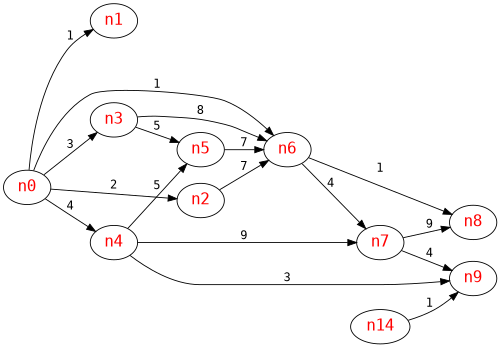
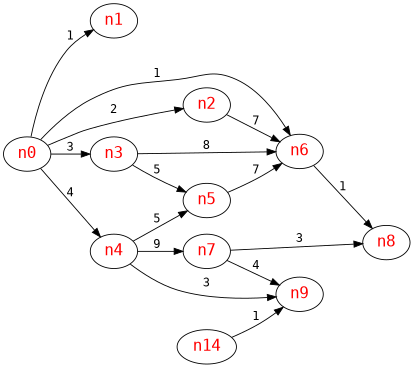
  digraph {
    fontname="DejaVu Sans Mono"
    rankdir=LR
    node [fontcolor=red fontname="DejaVu Sans Mono" fontsize=18]
    edge [fontname="DejaVu Sans Mono" weight=1]
    n0
    n1
    n2
    n3
    n4
    n6
    n5
    n7
    n9
    n8
    n10 [label=n14]
    n0 -> n1 [label=1]
    n0 -> n2 [label=2 weight=2]
    n0 -> n3 [label=3 weight=3]
    n0 -> n4 [label=4 weight=4]
    n0 -> n6 [label=1]
    n2 -> n6 [label=7 weight=7]
    n3 -> n6 [label=8 weight=8]
    n3 -> n5 [label=5 weight=5]
    n4 -> n5 [label=5 weight=5]
    n4 -> n7 [label=9 weight=9]
    n4 -> n9 [label=3 weight=3]
-   n6 -> n7 [label=4 weight=4]
    n6 -> n8 [label=1]
    n5 -> n6 [label=7 weight=7]
    n7 -> n9 [label=4 weight=4]
-   n7 -> n8 [label=9 weight=3]
+   n7 -> n8 [label=3 weight=3]
    n10 -> n9 [label=1]
  }
